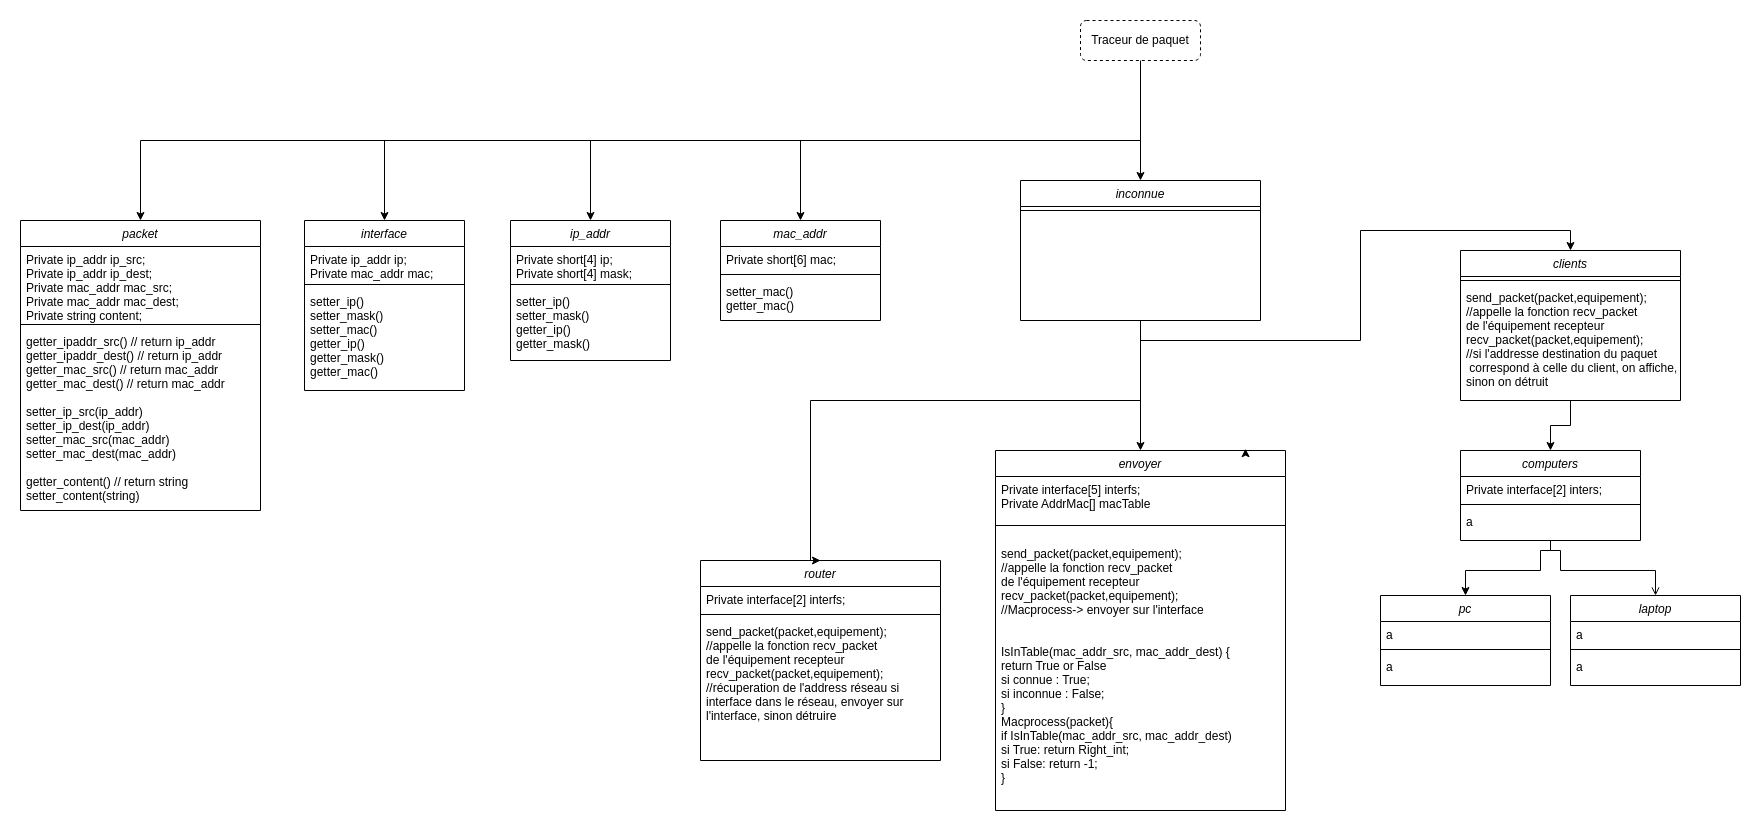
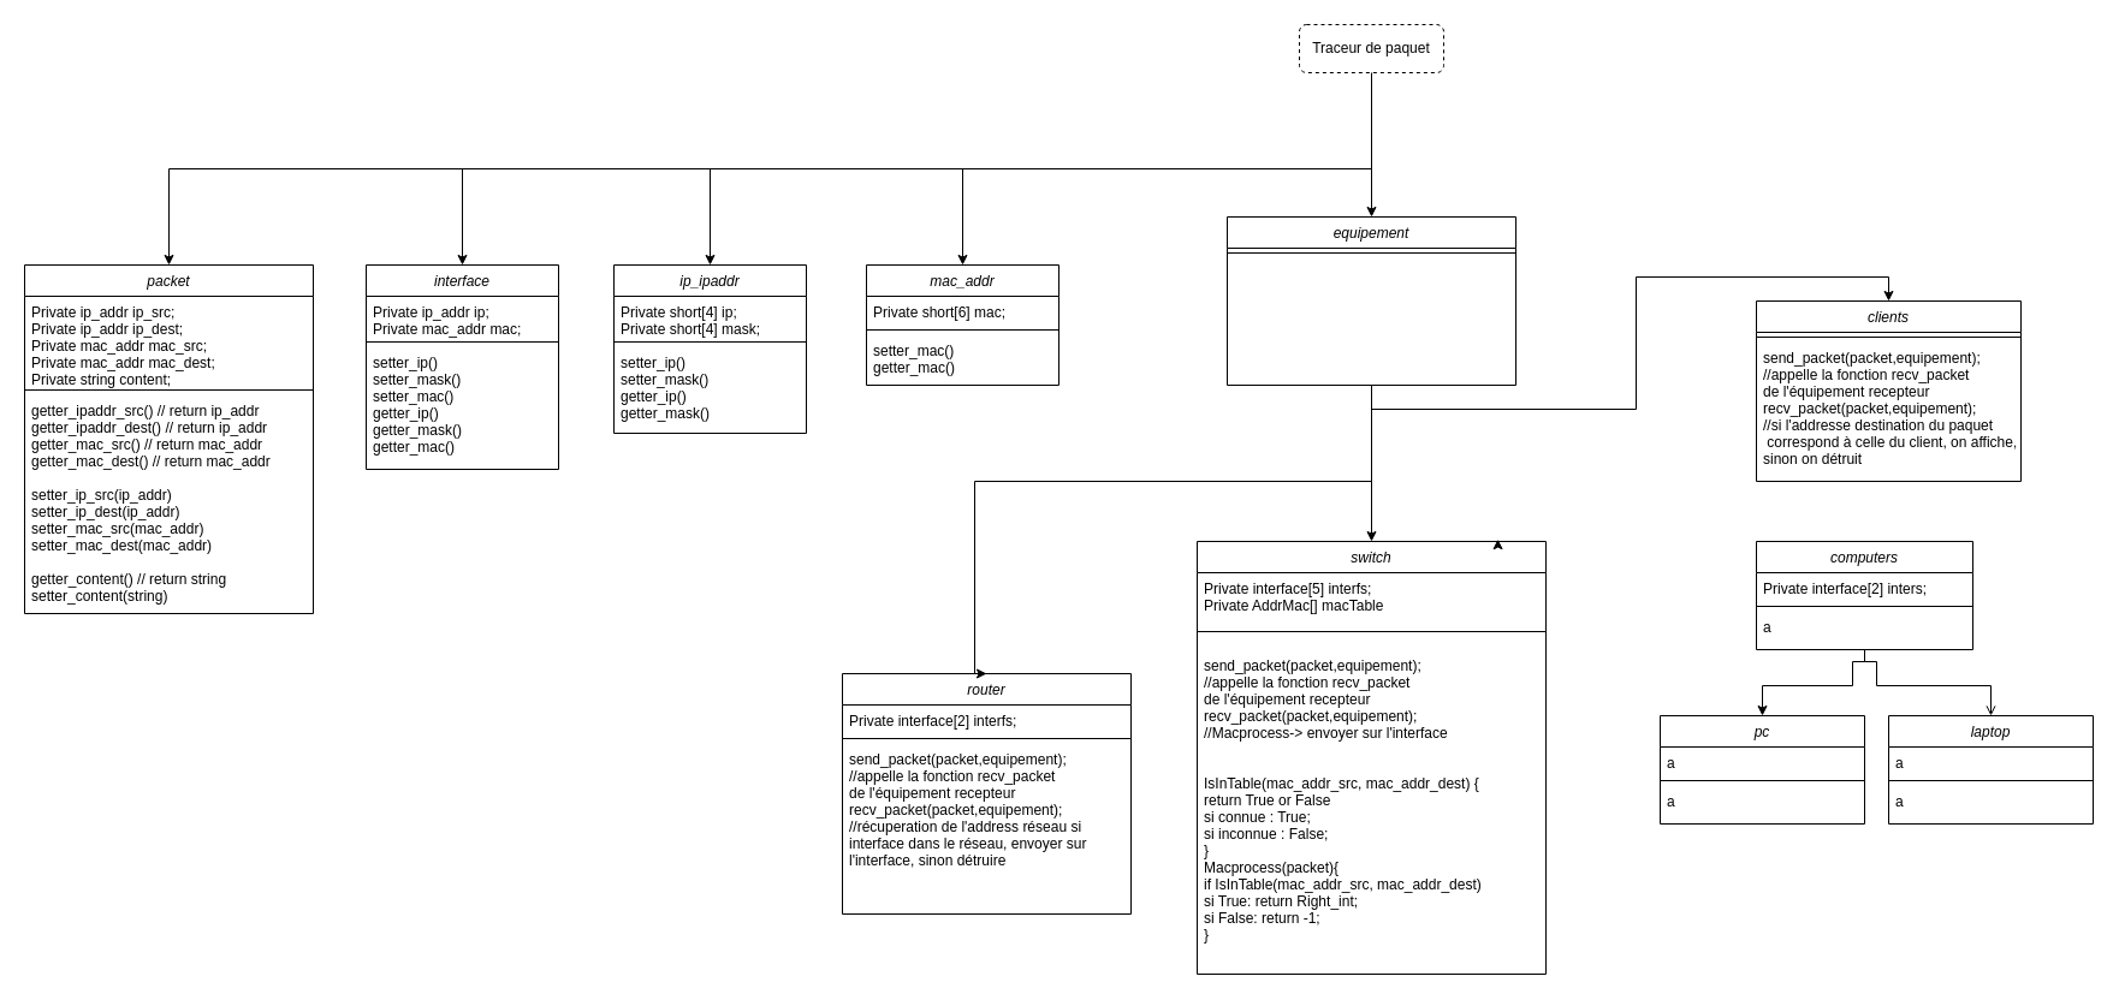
  <mxCell id="0" />
  <mxCell id="1" parent="0" />
- <mxCell id="2" value="ip_addr" style="swimlane;fontStyle=2;align=center;verticalAlign=top;childLayout=stackLayout;horizontal=1;startSize=26;horizontalStack=0;resizeParent=1;resizeLast=0;collapsible=1;marginBottom=0;rounded=0;shadow=0;strokeWidth=1;" parent="1" vertex="1"><mxGeometry x="510" y="220" width="160" height="140" as="geometry"><mxRectangle x="230" y="140" width="160" height="26" as="alternateBounds" /></mxGeometry></mxCell>
+ <mxCell id="2" value="ip_ipaddr" style="swimlane;fontStyle=2;align=center;verticalAlign=top;childLayout=stackLayout;horizontal=1;startSize=26;horizontalStack=0;resizeParent=1;resizeLast=0;collapsible=1;marginBottom=0;rounded=0;shadow=0;strokeWidth=1;" parent="1" vertex="1"><mxGeometry x="510" y="220" width="160" height="140" as="geometry"><mxRectangle x="230" y="140" width="160" height="26" as="alternateBounds" /></mxGeometry></mxCell>
  <mxCell id="3" value="Private short[4] ip;&#10;Private short[4] mask;" style="text;align=left;verticalAlign=top;spacingLeft=4;spacingRight=4;overflow=hidden;rotatable=0;points=[[0,0.5],[1,0.5]];portConstraint=eastwest;" parent="2" vertex="1"><mxGeometry y="26" width="160" height="34" as="geometry" /></mxCell>
  <mxCell id="4" value="" style="line;html=1;strokeWidth=1;align=left;verticalAlign=middle;spacingTop=-1;spacingLeft=3;spacingRight=3;rotatable=0;labelPosition=right;points=[];portConstraint=eastwest;" parent="2" vertex="1"><mxGeometry y="60" width="160" height="8" as="geometry" /></mxCell>
  <mxCell id="5" value="setter_ip()&#10;setter_mask()&#10;getter_ip()&#10;getter_mask()" style="text;align=left;verticalAlign=top;spacingLeft=4;spacingRight=4;overflow=hidden;rotatable=0;points=[[0,0.5],[1,0.5]];portConstraint=eastwest;" parent="2" vertex="1"><mxGeometry y="68" width="160" height="72" as="geometry" /></mxCell>
  <mxCell id="6" value="interface" style="swimlane;fontStyle=2;align=center;verticalAlign=top;childLayout=stackLayout;horizontal=1;startSize=26;horizontalStack=0;resizeParent=1;resizeLast=0;collapsible=1;marginBottom=0;rounded=0;shadow=0;strokeWidth=1;" parent="1" vertex="1"><mxGeometry x="304" y="220" width="160" height="170" as="geometry"><mxRectangle x="230" y="140" width="160" height="26" as="alternateBounds" /></mxGeometry></mxCell>
  <mxCell id="7" value="Private ip_addr ip;&#10;Private mac_addr mac;" style="text;align=left;verticalAlign=top;spacingLeft=4;spacingRight=4;overflow=hidden;rotatable=0;points=[[0,0.5],[1,0.5]];portConstraint=eastwest;" parent="6" vertex="1"><mxGeometry y="26" width="160" height="34" as="geometry" /></mxCell>
  <mxCell id="8" value="" style="line;html=1;strokeWidth=1;align=left;verticalAlign=middle;spacingTop=-1;spacingLeft=3;spacingRight=3;rotatable=0;labelPosition=right;points=[];portConstraint=eastwest;" parent="6" vertex="1"><mxGeometry y="60" width="160" height="8" as="geometry" /></mxCell>
  <mxCell id="9" value="setter_ip()&#10;setter_mask()&#10;setter_mac()&#10;getter_ip()&#10;getter_mask()&#10;getter_mac()" style="text;align=left;verticalAlign=top;spacingLeft=4;spacingRight=4;overflow=hidden;rotatable=0;points=[[0,0.5],[1,0.5]];portConstraint=eastwest;" parent="6" vertex="1"><mxGeometry y="68" width="160" height="102" as="geometry" /></mxCell>
  <mxCell id="10" value="router" style="swimlane;fontStyle=2;align=center;verticalAlign=top;childLayout=stackLayout;horizontal=1;startSize=26;horizontalStack=0;resizeParent=1;resizeLast=0;collapsible=1;marginBottom=0;rounded=0;shadow=0;strokeWidth=1;" parent="1" vertex="1"><mxGeometry x="700" y="560" width="240" height="200" as="geometry"><mxRectangle x="230" y="140" width="160" height="26" as="alternateBounds" /></mxGeometry></mxCell>
  <mxCell id="11" value="Private interface[2] interfs;" style="text;align=left;verticalAlign=top;spacingLeft=4;spacingRight=4;overflow=hidden;rotatable=0;points=[[0,0.5],[1,0.5]];portConstraint=eastwest;" parent="10" vertex="1"><mxGeometry y="26" width="240" height="24" as="geometry" /></mxCell>
  <mxCell id="12" value="" style="line;html=1;strokeWidth=1;align=left;verticalAlign=middle;spacingTop=-1;spacingLeft=3;spacingRight=3;rotatable=0;labelPosition=right;points=[];portConstraint=eastwest;" parent="10" vertex="1"><mxGeometry y="50" width="240" height="8" as="geometry" /></mxCell>
  <mxCell id="13" value="send_packet(packet,equipement);&#10;//appelle la fonction recv_packet &#10;de l'équipement recepteur&#10;recv_packet(packet,equipement); &#10;//récuperation de l'address réseau si &#10;interface dans le réseau, envoyer sur &#10;l'interface, sinon détruire  " style="text;align=left;verticalAlign=top;spacingLeft=4;spacingRight=4;overflow=hidden;rotatable=0;points=[[0,0.5],[1,0.5]];portConstraint=eastwest;" parent="10" vertex="1"><mxGeometry y="58" width="240" height="142" as="geometry" /></mxCell>
  <mxCell id="14" value="mac_addr" style="swimlane;fontStyle=2;align=center;verticalAlign=top;childLayout=stackLayout;horizontal=1;startSize=26;horizontalStack=0;resizeParent=1;resizeLast=0;collapsible=1;marginBottom=0;rounded=0;shadow=0;strokeWidth=1;" parent="1" vertex="1"><mxGeometry x="720" y="220" width="160" height="100" as="geometry"><mxRectangle x="230" y="140" width="160" height="26" as="alternateBounds" /></mxGeometry></mxCell>
  <mxCell id="15" value="Private short[6] mac;" style="text;align=left;verticalAlign=top;spacingLeft=4;spacingRight=4;overflow=hidden;rotatable=0;points=[[0,0.5],[1,0.5]];portConstraint=eastwest;" parent="14" vertex="1"><mxGeometry y="26" width="160" height="24" as="geometry" /></mxCell>
  <mxCell id="16" value="" style="line;html=1;strokeWidth=1;align=left;verticalAlign=middle;spacingTop=-1;spacingLeft=3;spacingRight=3;rotatable=0;labelPosition=right;points=[];portConstraint=eastwest;" parent="14" vertex="1"><mxGeometry y="50" width="160" height="8" as="geometry" /></mxCell>
  <mxCell id="17" value="setter_mac()&#10;getter_mac()" style="text;align=left;verticalAlign=top;spacingLeft=4;spacingRight=4;overflow=hidden;rotatable=0;points=[[0,0.5],[1,0.5]];portConstraint=eastwest;" parent="14" vertex="1"><mxGeometry y="58" width="160" height="32" as="geometry" /></mxCell>
- <mxCell id="18" value="envoyer" style="swimlane;fontStyle=2;align=center;verticalAlign=top;childLayout=stackLayout;horizontal=1;startSize=26;horizontalStack=0;resizeParent=1;resizeLast=0;collapsible=1;marginBottom=0;rounded=0;shadow=0;strokeWidth=1;" parent="1" vertex="1"><mxGeometry x="995" y="450" width="290" height="360" as="geometry"><mxRectangle x="230" y="140" width="160" height="26" as="alternateBounds" /></mxGeometry></mxCell>
+ <mxCell id="18" value="switch" style="swimlane;fontStyle=2;align=center;verticalAlign=top;childLayout=stackLayout;horizontal=1;startSize=26;horizontalStack=0;resizeParent=1;resizeLast=0;collapsible=1;marginBottom=0;rounded=0;shadow=0;strokeWidth=1;" parent="1" vertex="1"><mxGeometry x="995" y="450" width="290" height="360" as="geometry"><mxRectangle x="230" y="140" width="160" height="26" as="alternateBounds" /></mxGeometry></mxCell>
  <mxCell id="19" value="Private interface[5] interfs;&#10;Private AddrMac[] macTable" style="text;align=left;verticalAlign=top;spacingLeft=4;spacingRight=4;overflow=hidden;rotatable=0;points=[[0,0.5],[1,0.5]];portConstraint=eastwest;" parent="18" vertex="1"><mxGeometry y="26" width="290" height="34" as="geometry" /></mxCell>
  <mxCell id="20" value="" style="line;html=1;strokeWidth=1;align=left;verticalAlign=middle;spacingTop=-1;spacingLeft=3;spacingRight=3;rotatable=0;labelPosition=right;points=[];portConstraint=eastwest;" parent="18" vertex="1"><mxGeometry y="60" width="290" height="30" as="geometry" /></mxCell>
  <mxCell id="21" value="send_packet(packet,equipement);&#10;//appelle la fonction recv_packet &#10;de l'équipement recepteur&#10;recv_packet(packet,equipement); &#10;//Macprocess-&gt; envoyer sur l'interface &#10;&#10;&#10;IsInTable(mac_addr_src, mac_addr_dest) {&#10;return True or False&#10;si connue : True;&#10;si inconnue : False;&#10;}&#10;Macprocess(packet){&#10;if IsInTable(mac_addr_src, mac_addr_dest)&#10;si True: return Right_int;&#10;si False: return -1;&#10;}&#10;" style="text;align=left;verticalAlign=top;spacingLeft=4;spacingRight=4;overflow=hidden;rotatable=0;points=[[0,0.5],[1,0.5]];portConstraint=eastwest;" parent="18" vertex="1"><mxGeometry y="90" width="290" height="270" as="geometry" /></mxCell>
  <mxCell id="22" value="packet" style="swimlane;fontStyle=2;align=center;verticalAlign=top;childLayout=stackLayout;horizontal=1;startSize=26;horizontalStack=0;resizeParent=1;resizeLast=0;collapsible=1;marginBottom=0;rounded=0;shadow=0;strokeWidth=1;" parent="1" vertex="1"><mxGeometry x="20" y="220" width="240" height="290" as="geometry"><mxRectangle x="230" y="140" width="160" height="26" as="alternateBounds" /></mxGeometry></mxCell>
  <mxCell id="23" value="Private ip_addr ip_src;&#10;Private ip_addr ip_dest;&#10;Private mac_addr mac_src;&#10;Private mac_addr mac_dest;&#10;Private string content;" style="text;align=left;verticalAlign=top;spacingLeft=4;spacingRight=4;overflow=hidden;rotatable=0;points=[[0,0.5],[1,0.5]];portConstraint=eastwest;" parent="22" vertex="1"><mxGeometry y="26" width="240" height="74" as="geometry" /></mxCell>
  <mxCell id="24" value="" style="line;html=1;strokeWidth=1;align=left;verticalAlign=middle;spacingTop=-1;spacingLeft=3;spacingRight=3;rotatable=0;labelPosition=right;points=[];portConstraint=eastwest;" parent="22" vertex="1"><mxGeometry y="100" width="240" height="8" as="geometry" /></mxCell>
  <mxCell id="25" value="getter_ipaddr_src() // return ip_addr&#10;getter_ipaddr_dest() // return ip_addr&#10;getter_mac_src() // return mac_addr&#10;getter_mac_dest() // return mac_addr&#10;&#10;setter_ip_src(ip_addr)&#10;setter_ip_dest(ip_addr)&#10;setter_mac_src(mac_addr)&#10;setter_mac_dest(mac_addr)&#10;&#10;getter_content() // return string&#10;setter_content(string)" style="text;align=left;verticalAlign=top;spacingLeft=4;spacingRight=4;overflow=hidden;rotatable=0;points=[[0,0.5],[1,0.5]];portConstraint=eastwest;" parent="22" vertex="1"><mxGeometry y="108" width="240" height="182" as="geometry" /></mxCell>
  <mxCell id="26" style="edgeStyle=orthogonalEdgeStyle;rounded=0;orthogonalLoop=1;jettySize=auto;html=1;exitX=0.5;exitY=1;exitDx=0;exitDy=0;entryX=0.5;entryY=0;entryDx=0;entryDy=0;" edge="1" parent="1" source="31" target="53"><mxGeometry relative="1" as="geometry" /></mxCell>
  <mxCell id="27" style="edgeStyle=orthogonalEdgeStyle;rounded=0;orthogonalLoop=1;jettySize=auto;html=1;exitX=0.5;exitY=1;exitDx=0;exitDy=0;entryX=0.5;entryY=0;entryDx=0;entryDy=0;" edge="1" parent="1" source="31" target="14"><mxGeometry relative="1" as="geometry" /></mxCell>
  <mxCell id="28" style="edgeStyle=orthogonalEdgeStyle;rounded=0;orthogonalLoop=1;jettySize=auto;html=1;exitX=0.5;exitY=1;exitDx=0;exitDy=0;entryX=0.5;entryY=0;entryDx=0;entryDy=0;" edge="1" parent="1" source="31" target="2"><mxGeometry relative="1" as="geometry" /></mxCell>
  <mxCell id="29" style="edgeStyle=orthogonalEdgeStyle;rounded=0;orthogonalLoop=1;jettySize=auto;html=1;exitX=0.5;exitY=1;exitDx=0;exitDy=0;entryX=0.5;entryY=0;entryDx=0;entryDy=0;" edge="1" parent="1" source="31" target="6"><mxGeometry relative="1" as="geometry" /></mxCell>
  <mxCell id="30" style="edgeStyle=orthogonalEdgeStyle;rounded=0;orthogonalLoop=1;jettySize=auto;html=1;exitX=0.5;exitY=1;exitDx=0;exitDy=0;entryX=0.5;entryY=0;entryDx=0;entryDy=0;" edge="1" parent="1" source="31" target="22"><mxGeometry relative="1" as="geometry" /></mxCell>
  <mxCell id="31" value="Traceur de paquet" style="rounded=1;whiteSpace=wrap;html=1;dashed=1;" parent="1" vertex="1"><mxGeometry x="1080" y="20" width="120" height="40" as="geometry" /></mxCell>
  <mxCell id="32" style="edgeStyle=orthogonalEdgeStyle;rounded=0;orthogonalLoop=1;jettySize=auto;html=1;exitX=0.5;exitY=1;exitDx=0;exitDy=0;entryX=0.5;entryY=0;entryDx=0;entryDy=0;" parent="1" source="34" target="38" edge="1"><mxGeometry relative="1" as="geometry"><Array as="points"><mxPoint x="1550" y="550" /><mxPoint x="1540" y="550" /><mxPoint x="1540" y="570" /><mxPoint x="1465" y="570" /></Array></mxGeometry></mxCell>
  <mxCell id="33" style="edgeStyle=orthogonalEdgeStyle;rounded=0;orthogonalLoop=1;jettySize=auto;html=1;exitX=0.5;exitY=1;exitDx=0;exitDy=0;entryX=0.5;entryY=0;entryDx=0;entryDy=0;endArrow=open;" parent="1" source="34" target="42" edge="1"><mxGeometry relative="1" as="geometry"><Array as="points"><mxPoint x="1550" y="550" /><mxPoint x="1560" y="550" /><mxPoint x="1560" y="570" /><mxPoint x="1655" y="570" /></Array></mxGeometry></mxCell>
  <mxCell id="34" value="computers" style="swimlane;fontStyle=2;align=center;verticalAlign=top;childLayout=stackLayout;horizontal=1;startSize=26;horizontalStack=0;resizeParent=1;resizeLast=0;collapsible=1;marginBottom=0;rounded=0;shadow=0;strokeWidth=1;" parent="1" vertex="1"><mxGeometry x="1460" y="450" width="180" height="90" as="geometry"><mxRectangle x="230" y="140" width="160" height="26" as="alternateBounds" /></mxGeometry></mxCell>
  <mxCell id="35" value="Private interface[2] inters;" style="text;align=left;verticalAlign=top;spacingLeft=4;spacingRight=4;overflow=hidden;rotatable=0;points=[[0,0.5],[1,0.5]];portConstraint=eastwest;" parent="34" vertex="1"><mxGeometry y="26" width="180" height="24" as="geometry" /></mxCell>
  <mxCell id="36" value="" style="line;html=1;strokeWidth=1;align=left;verticalAlign=middle;spacingTop=-1;spacingLeft=3;spacingRight=3;rotatable=0;labelPosition=right;points=[];portConstraint=eastwest;" parent="34" vertex="1"><mxGeometry y="50" width="180" height="8" as="geometry" /></mxCell>
  <mxCell id="37" value="a" style="text;align=left;verticalAlign=top;spacingLeft=4;spacingRight=4;overflow=hidden;rotatable=0;points=[[0,0.5],[1,0.5]];portConstraint=eastwest;" parent="34" vertex="1"><mxGeometry y="58" width="180" height="22" as="geometry" /></mxCell>
  <mxCell id="38" value="pc" style="swimlane;fontStyle=2;align=center;verticalAlign=top;childLayout=stackLayout;horizontal=1;startSize=26;horizontalStack=0;resizeParent=1;resizeLast=0;collapsible=1;marginBottom=0;rounded=0;shadow=0;strokeWidth=1;" parent="1" vertex="1"><mxGeometry x="1380" y="595" width="170" height="90" as="geometry"><mxRectangle x="230" y="140" width="160" height="26" as="alternateBounds" /></mxGeometry></mxCell>
  <mxCell id="39" value="a" style="text;align=left;verticalAlign=top;spacingLeft=4;spacingRight=4;overflow=hidden;rotatable=0;points=[[0,0.5],[1,0.5]];portConstraint=eastwest;" parent="38" vertex="1"><mxGeometry y="26" width="170" height="24" as="geometry" /></mxCell>
  <mxCell id="40" value="" style="line;html=1;strokeWidth=1;align=left;verticalAlign=middle;spacingTop=-1;spacingLeft=3;spacingRight=3;rotatable=0;labelPosition=right;points=[];portConstraint=eastwest;" parent="38" vertex="1"><mxGeometry y="50" width="170" height="8" as="geometry" /></mxCell>
  <mxCell id="41" value="a" style="text;align=left;verticalAlign=top;spacingLeft=4;spacingRight=4;overflow=hidden;rotatable=0;points=[[0,0.5],[1,0.5]];portConstraint=eastwest;" parent="38" vertex="1"><mxGeometry y="58" width="170" height="22" as="geometry" /></mxCell>
  <mxCell id="42" value="laptop" style="swimlane;fontStyle=2;align=center;verticalAlign=top;childLayout=stackLayout;horizontal=1;startSize=26;horizontalStack=0;resizeParent=1;resizeLast=0;collapsible=1;marginBottom=0;rounded=0;shadow=0;strokeWidth=1;" parent="1" vertex="1"><mxGeometry x="1570" y="595" width="170" height="90" as="geometry"><mxRectangle x="230" y="140" width="160" height="26" as="alternateBounds" /></mxGeometry></mxCell>
  <mxCell id="43" value="a" style="text;align=left;verticalAlign=top;spacingLeft=4;spacingRight=4;overflow=hidden;rotatable=0;points=[[0,0.5],[1,0.5]];portConstraint=eastwest;" parent="42" vertex="1"><mxGeometry y="26" width="170" height="24" as="geometry" /></mxCell>
  <mxCell id="44" value="" style="line;html=1;strokeWidth=1;align=left;verticalAlign=middle;spacingTop=-1;spacingLeft=3;spacingRight=3;rotatable=0;labelPosition=right;points=[];portConstraint=eastwest;" parent="42" vertex="1"><mxGeometry y="50" width="170" height="8" as="geometry" /></mxCell>
  <mxCell id="45" value="a" style="text;align=left;verticalAlign=top;spacingLeft=4;spacingRight=4;overflow=hidden;rotatable=0;points=[[0,0.5],[1,0.5]];portConstraint=eastwest;" parent="42" vertex="1"><mxGeometry y="58" width="170" height="22" as="geometry" /></mxCell>
- <mxCell id="46" style="edgeStyle=orthogonalEdgeStyle;rounded=0;orthogonalLoop=1;jettySize=auto;html=1;exitX=0.5;exitY=1;exitDx=0;exitDy=0;entryX=0.5;entryY=0;entryDx=0;entryDy=0;" parent="1" source="47" target="34" edge="1"><mxGeometry relative="1" as="geometry" /></mxCell>
  <mxCell id="47" value="clients" style="swimlane;fontStyle=2;align=center;verticalAlign=top;childLayout=stackLayout;horizontal=1;startSize=26;horizontalStack=0;resizeParent=1;resizeLast=0;collapsible=1;marginBottom=0;rounded=0;shadow=0;strokeWidth=1;" parent="1" vertex="1"><mxGeometry x="1460" y="250" width="220" height="150" as="geometry"><mxRectangle x="230" y="140" width="160" height="26" as="alternateBounds" /></mxGeometry></mxCell>
  <mxCell id="48" value="" style="line;html=1;strokeWidth=1;align=left;verticalAlign=middle;spacingTop=-1;spacingLeft=3;spacingRight=3;rotatable=0;labelPosition=right;points=[];portConstraint=eastwest;" parent="47" vertex="1"><mxGeometry y="26" width="220" height="8" as="geometry" /></mxCell>
  <mxCell id="49" value="send_packet(packet,equipement);&#10;//appelle la fonction recv_packet &#10;de l'équipement recepteur&#10;recv_packet(packet,equipement); &#10;//si l'addresse destination du paquet&#10; correspond à celle du client, on affiche, &#10;sinon on détruit&#10;" style="text;align=left;verticalAlign=top;spacingLeft=4;spacingRight=4;overflow=hidden;rotatable=0;points=[[0,0.5],[1,0.5]];portConstraint=eastwest;" parent="47" vertex="1"><mxGeometry y="34" width="220" height="106" as="geometry" /></mxCell>
  <mxCell id="50" style="edgeStyle=orthogonalEdgeStyle;rounded=0;orthogonalLoop=1;jettySize=auto;html=1;exitX=0.5;exitY=1;exitDx=0;exitDy=0;entryX=0.5;entryY=0;entryDx=0;entryDy=0;" edge="1" parent="1" source="53" target="18"><mxGeometry relative="1" as="geometry" /></mxCell>
  <mxCell id="51" style="edgeStyle=orthogonalEdgeStyle;rounded=0;orthogonalLoop=1;jettySize=auto;html=1;exitX=0.5;exitY=1;exitDx=0;exitDy=0;entryX=0.5;entryY=0;entryDx=0;entryDy=0;" edge="1" parent="1" source="53" target="47"><mxGeometry relative="1" as="geometry" /></mxCell>
  <mxCell id="52" style="edgeStyle=orthogonalEdgeStyle;rounded=0;orthogonalLoop=1;jettySize=auto;html=1;exitX=0.5;exitY=1;exitDx=0;exitDy=0;entryX=0.5;entryY=0;entryDx=0;entryDy=0;" edge="1" parent="1" source="53" target="10"><mxGeometry relative="1" as="geometry"><Array as="points"><mxPoint x="1140" y="400" /><mxPoint x="810" y="400" /><mxPoint x="810" y="560" /></Array></mxGeometry></mxCell>
- <mxCell id="53" value="inconnue" style="swimlane;fontStyle=2;align=center;verticalAlign=top;childLayout=stackLayout;horizontal=1;startSize=26;horizontalStack=0;resizeParent=1;resizeLast=0;collapsible=1;marginBottom=0;rounded=0;shadow=0;strokeWidth=1;" vertex="1" parent="1"><mxGeometry x="1020" y="180" width="240" height="140" as="geometry"><mxRectangle x="230" y="140" width="160" height="26" as="alternateBounds" /></mxGeometry></mxCell>
+ <mxCell id="53" value="equipement" style="swimlane;fontStyle=2;align=center;verticalAlign=top;childLayout=stackLayout;horizontal=1;startSize=26;horizontalStack=0;resizeParent=1;resizeLast=0;collapsible=1;marginBottom=0;rounded=0;shadow=0;strokeWidth=1;" vertex="1" parent="1"><mxGeometry x="1020" y="180" width="240" height="140" as="geometry"><mxRectangle x="230" y="140" width="160" height="26" as="alternateBounds" /></mxGeometry></mxCell>
  <mxCell id="54" value="" style="line;html=1;strokeWidth=1;align=left;verticalAlign=middle;spacingTop=-1;spacingLeft=3;spacingRight=3;rotatable=0;labelPosition=right;points=[];portConstraint=eastwest;" vertex="1" parent="53"><mxGeometry y="26" width="240" height="8" as="geometry" /></mxCell>
  <mxCell id="55" style="edgeStyle=orthogonalEdgeStyle;rounded=0;orthogonalLoop=1;jettySize=auto;html=1;exitX=0.75;exitY=0;exitDx=0;exitDy=0;entryX=0.862;entryY=-0.005;entryDx=0;entryDy=0;entryPerimeter=0;" edge="1" parent="1" source="18" target="18"><mxGeometry relative="1" as="geometry" /></mxCell>
